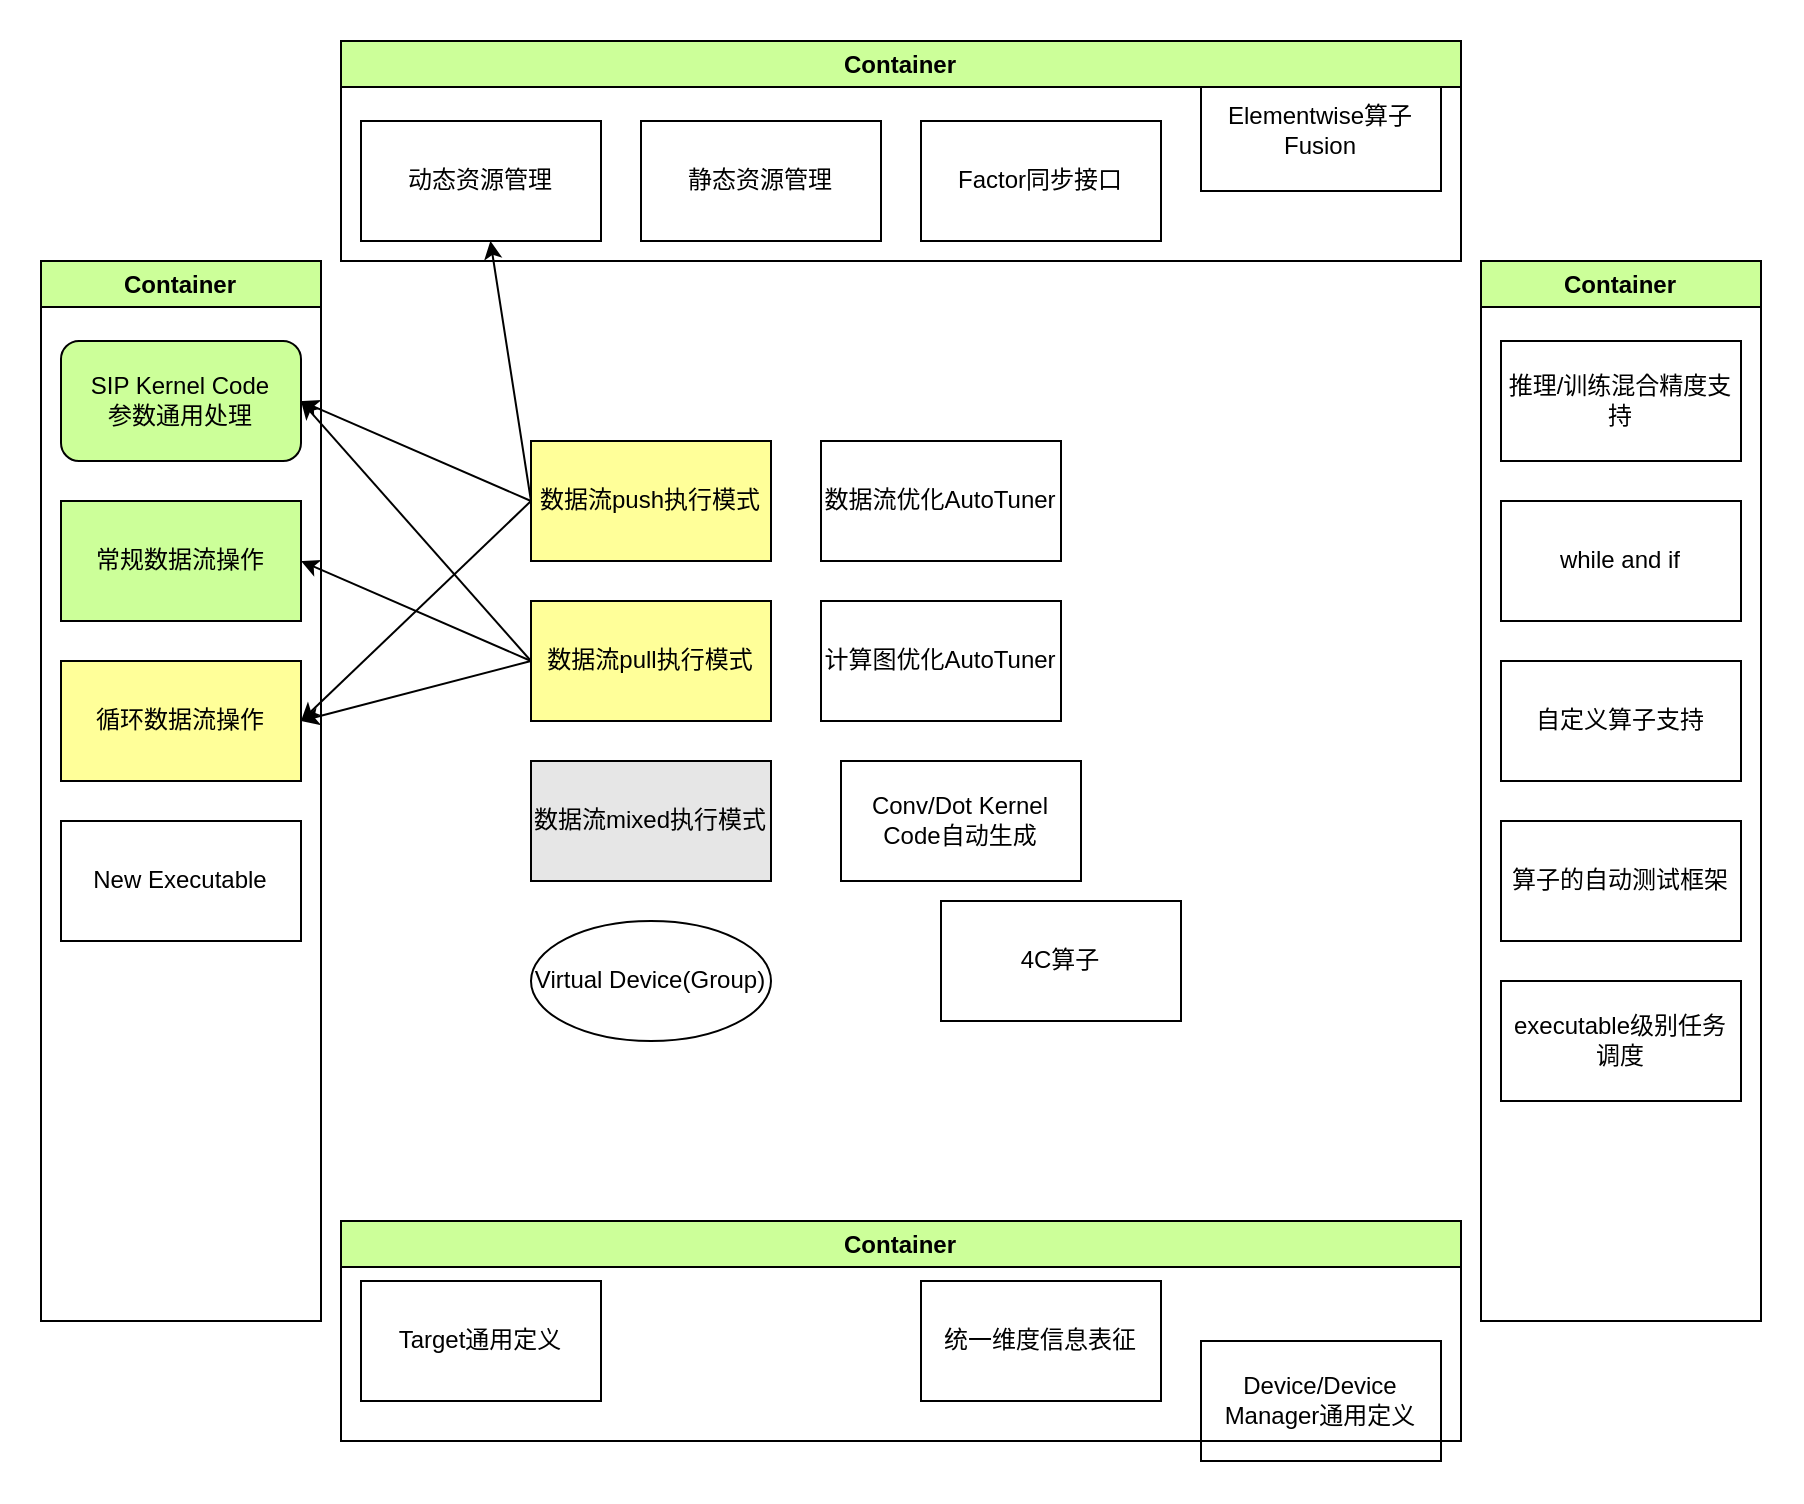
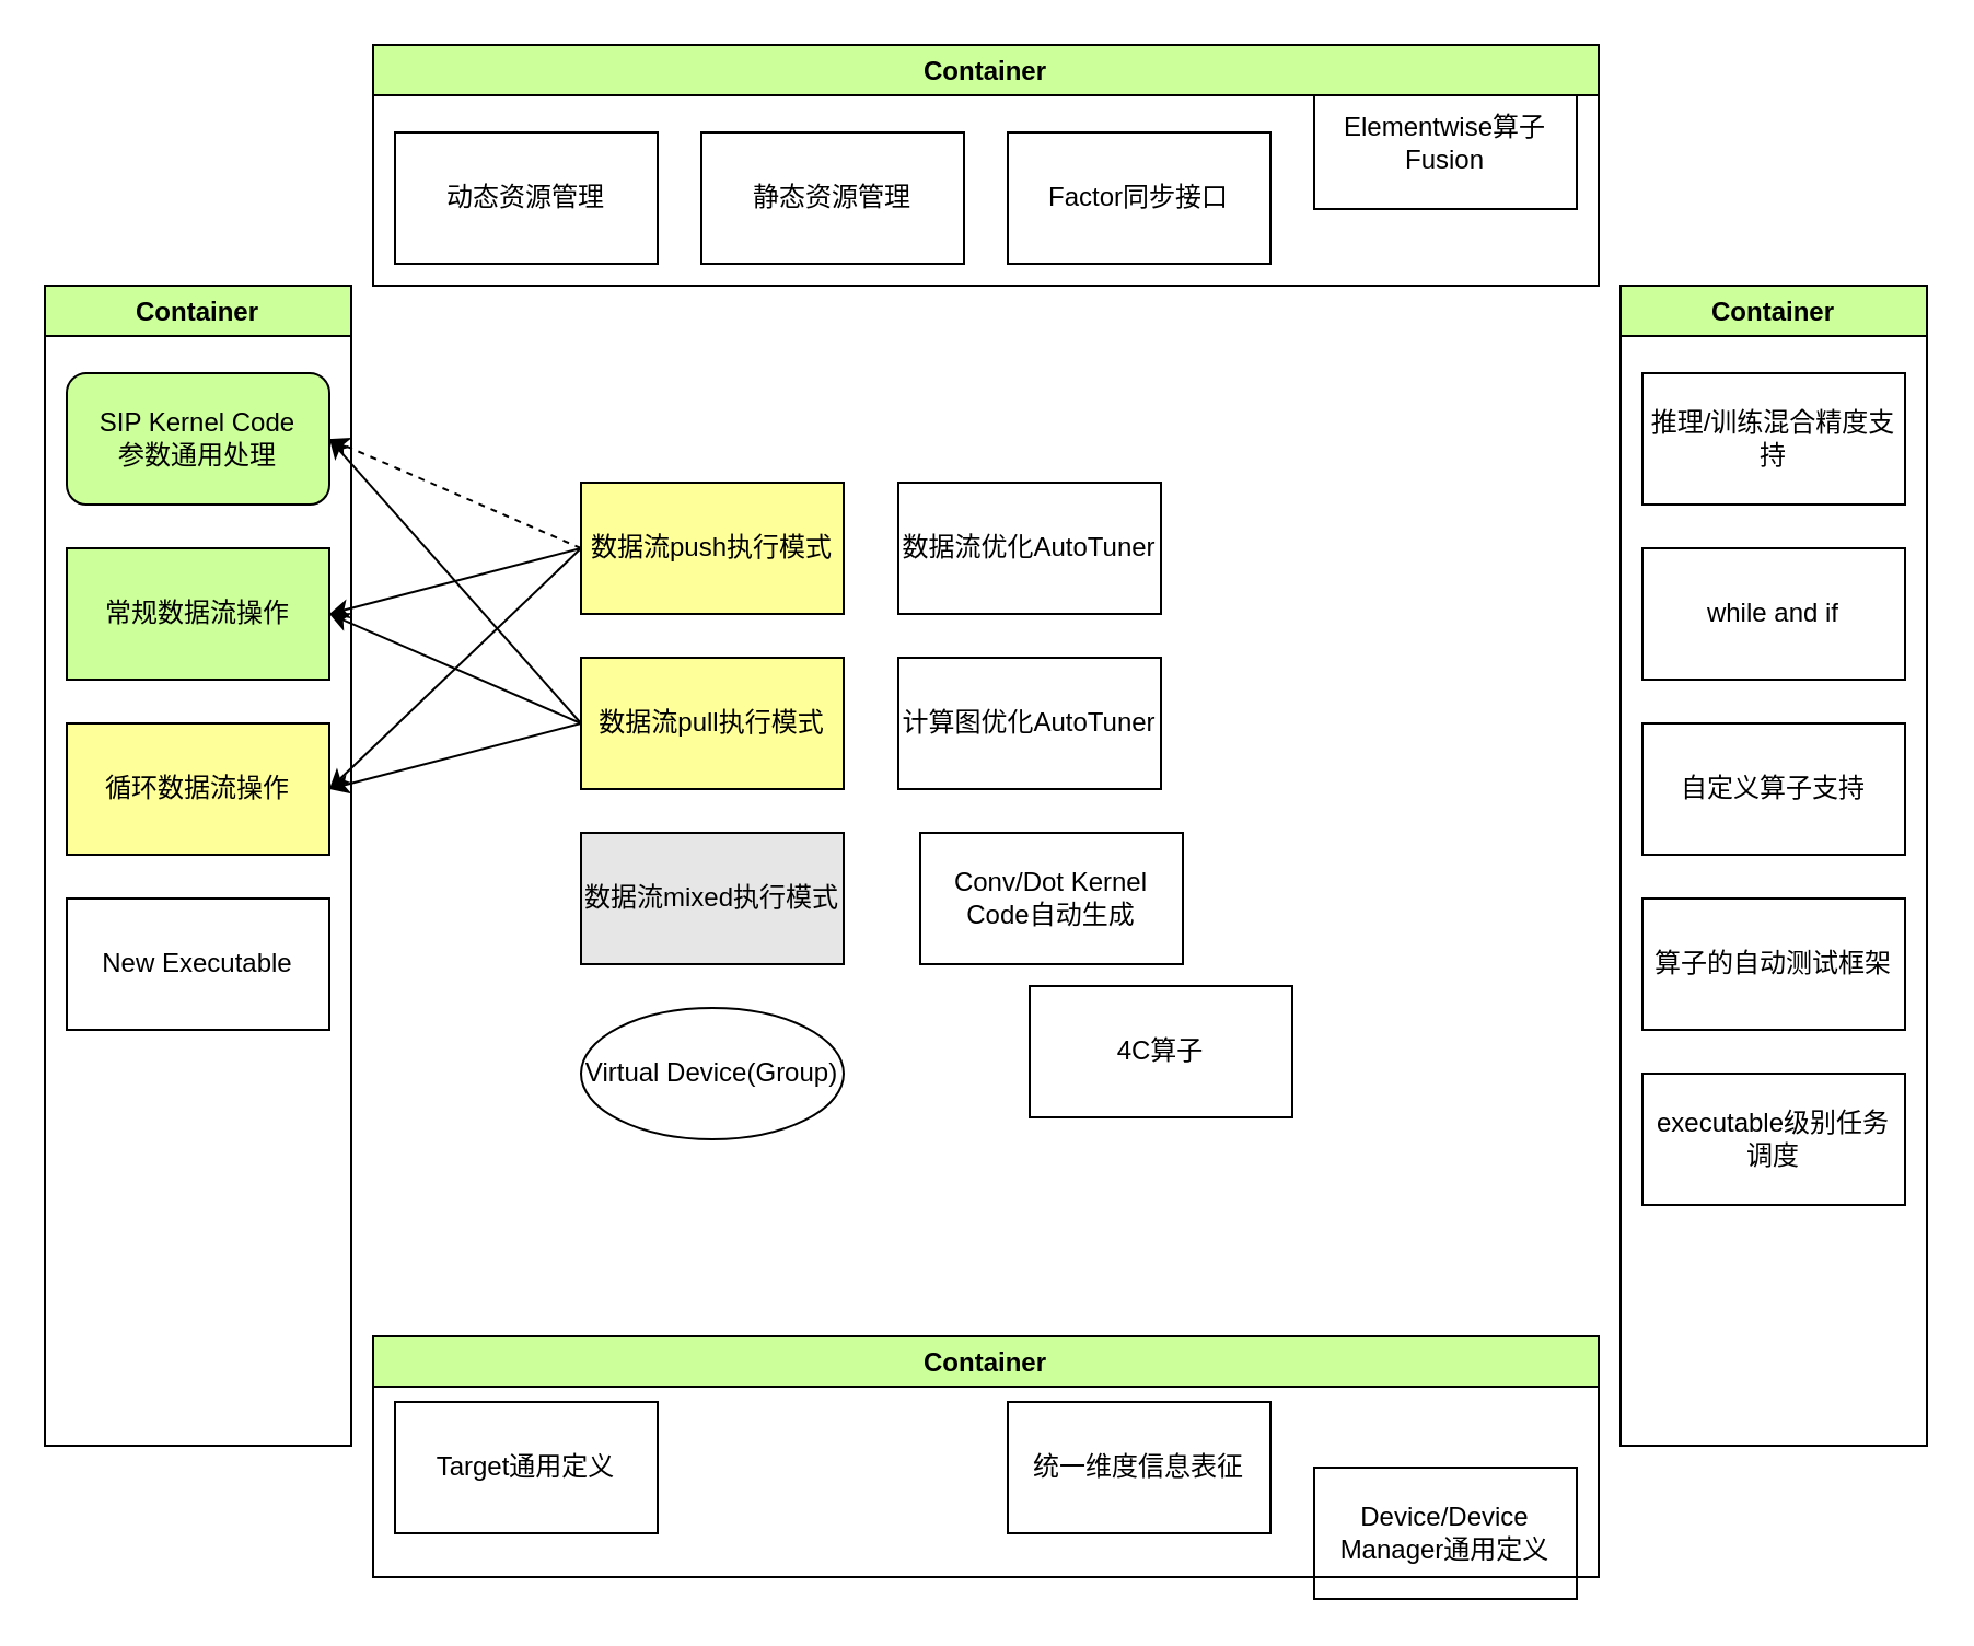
  <mxCell id="0" />
  <mxCell id="1" parent="0" />
  <mxCell id="2" value="常规数据流操作" style="rounded=0;whiteSpace=wrap;html=1;fillColor=#CCFF99;" vertex="1" parent="1"><mxGeometry x="30" y="250" width="120" height="60" as="geometry" /></mxCell>
  <mxCell id="3" value="循环数据流操作" style="rounded=0;whiteSpace=wrap;html=1;fillColor=#FFFF99;" vertex="1" parent="1"><mxGeometry x="30" y="330" width="120" height="60" as="geometry" /></mxCell>
- <mxCell id="4" style="rounded=0;orthogonalLoop=1;jettySize=auto;html=1;exitX=0;exitY=0.5;exitDx=0;exitDy=0;" edge="1" parent="1" source="7" target="26"><mxGeometry relative="1" as="geometry" /></mxCell>
+ <mxCell id="4" style="rounded=0;orthogonalLoop=1;jettySize=auto;html=1;exitX=0;exitY=0.5;exitDx=0;exitDy=0;entryX=1;entryY=0.5;entryDx=0;entryDy=0;" edge="1" parent="1" source="7" target="2"><mxGeometry relative="1" as="geometry" /></mxCell>
  <mxCell id="5" style="rounded=0;orthogonalLoop=1;jettySize=auto;html=1;exitX=0;exitY=0.5;exitDx=0;exitDy=0;entryX=1;entryY=0.5;entryDx=0;entryDy=0;" edge="1" parent="1" source="7" target="3"><mxGeometry relative="1" as="geometry" /></mxCell>
- <mxCell id="6" style="edgeStyle=none;rounded=0;orthogonalLoop=1;jettySize=auto;html=1;exitX=0;exitY=0.5;exitDx=0;exitDy=0;entryX=1;entryY=0.5;entryDx=0;entryDy=0;" edge="1" parent="1" source="7" target="13"><mxGeometry relative="1" as="geometry" /></mxCell>
+ <mxCell id="6" style="edgeStyle=none;rounded=0;orthogonalLoop=1;jettySize=auto;html=1;exitX=0;exitY=0.5;exitDx=0;exitDy=0;entryX=1;entryY=0.5;entryDx=0;entryDy=0;dashed=1;" edge="1" parent="1" source="7" target="13"><mxGeometry relative="1" as="geometry" /></mxCell>
  <mxCell id="7" value="数据流push执行模式" style="rounded=0;whiteSpace=wrap;html=1;fillColor=#FFFF99;" vertex="1" parent="1"><mxGeometry x="265" y="220" width="120" height="60" as="geometry" /></mxCell>
  <mxCell id="8" style="rounded=0;orthogonalLoop=1;jettySize=auto;html=1;exitX=0;exitY=0.5;exitDx=0;exitDy=0;entryX=1;entryY=0.5;entryDx=0;entryDy=0;" edge="1" parent="1" source="11" target="2"><mxGeometry relative="1" as="geometry" /></mxCell>
  <mxCell id="9" style="rounded=0;orthogonalLoop=1;jettySize=auto;html=1;exitX=0;exitY=0.5;exitDx=0;exitDy=0;entryX=1;entryY=0.5;entryDx=0;entryDy=0;" edge="1" parent="1" source="11" target="3"><mxGeometry relative="1" as="geometry" /></mxCell>
  <mxCell id="10" style="edgeStyle=none;rounded=0;orthogonalLoop=1;jettySize=auto;html=1;entryX=1;entryY=0.5;entryDx=0;entryDy=0;exitX=0;exitY=0.5;exitDx=0;exitDy=0;" edge="1" parent="1" source="11" target="13"><mxGeometry relative="1" as="geometry"><mxPoint x="260" y="330" as="sourcePoint" /></mxGeometry></mxCell>
  <mxCell id="11" value="数据流pull执行模式" style="rounded=0;whiteSpace=wrap;html=1;fillColor=#FFFF99;" vertex="1" parent="1"><mxGeometry x="265" y="300" width="120" height="60" as="geometry" /></mxCell>
  <mxCell id="12" value="数据流mixed执行模式" style="rounded=0;whiteSpace=wrap;html=1;fillColor=#E6E6E6;" vertex="1" parent="1"><mxGeometry x="265" y="380" width="120" height="60" as="geometry" /></mxCell>
  <mxCell id="13" value="SIP Kernel Code&lt;br&gt;参数通用处理" style="whiteSpace=wrap;html=1;fillColor=#CCFF99;rounded=1;" vertex="1" parent="1"><mxGeometry x="30" y="170" width="120" height="60" as="geometry" /></mxCell>
  <mxCell id="14" value="Factor同步接口" style="rounded=0;whiteSpace=wrap;html=1;fillColor=#FFFFFF;" vertex="1" parent="1"><mxGeometry x="460" y="60" width="120" height="60" as="geometry" /></mxCell>
  <mxCell id="15" value="静态资源管理" style="rounded=0;whiteSpace=wrap;html=1;fillColor=#FFFFFF;" vertex="1" parent="1"><mxGeometry x="320" y="60" width="120" height="60" as="geometry" /></mxCell>
  <mxCell id="16" value="4C算子" style="rounded=0;whiteSpace=wrap;html=1;fillColor=#FFFFFF;" vertex="1" parent="1"><mxGeometry x="470" y="450" width="120" height="60" as="geometry" /></mxCell>
  <mxCell id="17" value="Device/Device Manager通用定义" style="rounded=0;whiteSpace=wrap;html=1;fillColor=#FFFFFF;" vertex="1" parent="1"><mxGeometry x="600" y="670" width="120" height="60" as="geometry" /></mxCell>
  <mxCell id="18" value="计算图优化AutoTuner" style="rounded=0;whiteSpace=wrap;html=1;fillColor=#FFFFFF;" vertex="1" parent="1"><mxGeometry x="410" y="300" width="120" height="60" as="geometry" /></mxCell>
  <mxCell id="19" value="数据流优化AutoTuner" style="rounded=0;whiteSpace=wrap;html=1;fillColor=#FFFFFF;" vertex="1" parent="1"><mxGeometry x="410" y="220" width="120" height="60" as="geometry" /></mxCell>
  <mxCell id="20" value="Conv/Dot Kernel Code自动生成" style="rounded=0;whiteSpace=wrap;html=1;fillColor=#FFFFFF;" vertex="1" parent="1"><mxGeometry x="420" y="380" width="120" height="60" as="geometry" /></mxCell>
  <mxCell id="21" value="Elementwise算子Fusion" style="rounded=0;whiteSpace=wrap;html=1;fillColor=#FFFFFF;" vertex="1" parent="1"><mxGeometry x="600" y="35" width="120" height="60" as="geometry" /></mxCell>
  <mxCell id="22" value="New Executable" style="rounded=0;whiteSpace=wrap;html=1;fillColor=#FFFFFF;" vertex="1" parent="1"><mxGeometry x="30" y="410" width="120" height="60" as="geometry" /></mxCell>
  <mxCell id="23" value="Virtual Device(Group)" style="ellipse;whiteSpace=wrap;html=1;fillColor=#FFFFFF;" vertex="1" parent="1"><mxGeometry x="265" y="460" width="120" height="60" as="geometry" /></mxCell>
  <mxCell id="24" value="Container" style="swimlane;fillColor=#CCFF99;" vertex="1" parent="1"><mxGeometry x="20" y="130" width="140" height="530" as="geometry" /></mxCell>
  <mxCell id="25" value="Container" style="swimlane;fillColor=#CCFF99;" vertex="1" parent="1"><mxGeometry x="170" y="20" width="560" height="110" as="geometry" /></mxCell>
  <mxCell id="26" value="动态资源管理" style="rounded=0;whiteSpace=wrap;html=1;fillColor=#FFFFFF;" vertex="1" parent="25"><mxGeometry x="10" y="40" width="120" height="60" as="geometry" /></mxCell>
  <mxCell id="27" value="Container" style="swimlane;fillColor=#CCFF99;" vertex="1" parent="1"><mxGeometry x="740" y="130" width="140" height="530" as="geometry" /></mxCell>
  <mxCell id="28" value="推理/训练混合精度支持" style="rounded=0;whiteSpace=wrap;html=1;fillColor=#FFFFFF;" vertex="1" parent="27"><mxGeometry x="10" y="40" width="120" height="60" as="geometry" /></mxCell>
  <mxCell id="29" value="while and if" style="rounded=0;whiteSpace=wrap;html=1;fillColor=#FFFFFF;" vertex="1" parent="27"><mxGeometry x="10" y="120" width="120" height="60" as="geometry" /></mxCell>
  <mxCell id="30" value="自定义算子支持" style="rounded=0;whiteSpace=wrap;html=1;fillColor=#FFFFFF;" vertex="1" parent="27"><mxGeometry x="10" y="200" width="120" height="60" as="geometry" /></mxCell>
  <mxCell id="31" value="算子的自动测试框架" style="rounded=0;whiteSpace=wrap;html=1;fillColor=#FFFFFF;" vertex="1" parent="27"><mxGeometry x="10" y="280" width="120" height="60" as="geometry" /></mxCell>
  <mxCell id="32" value="executable级别任务调度" style="rounded=0;whiteSpace=wrap;html=1;fillColor=#FFFFFF;" vertex="1" parent="27"><mxGeometry x="10" y="360" width="120" height="60" as="geometry" /></mxCell>
  <mxCell id="33" value="Container" style="swimlane;fillColor=#CCFF99;" vertex="1" parent="1"><mxGeometry x="170" y="610" width="560" height="110" as="geometry" /></mxCell>
  <mxCell id="34" value="Target通用定义" style="rounded=0;whiteSpace=wrap;html=1;fillColor=#FFFFFF;" vertex="1" parent="33"><mxGeometry x="10" y="30" width="120" height="60" as="geometry" /></mxCell>
  <mxCell id="35" value="统一维度信息表征" style="rounded=0;whiteSpace=wrap;html=1;fillColor=#FFFFFF;" vertex="1" parent="33"><mxGeometry x="290" y="30" width="120" height="60" as="geometry" /></mxCell>
